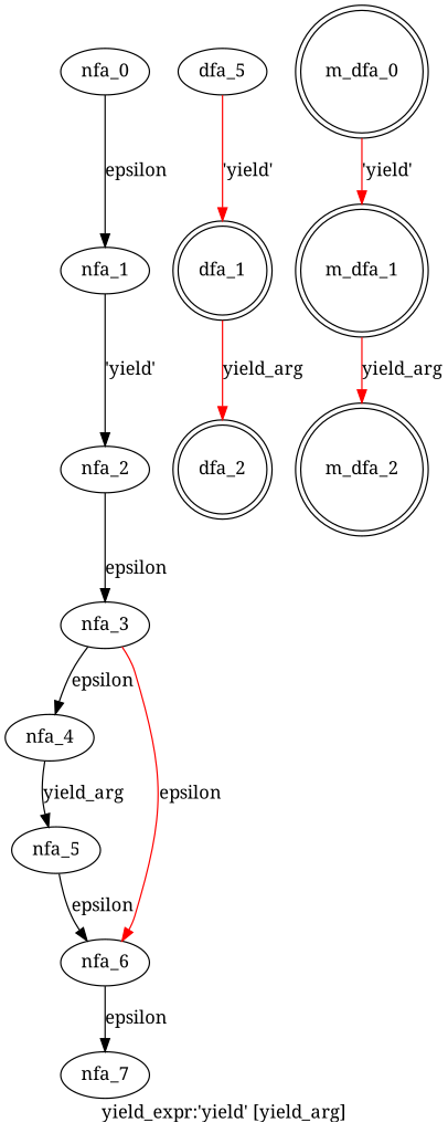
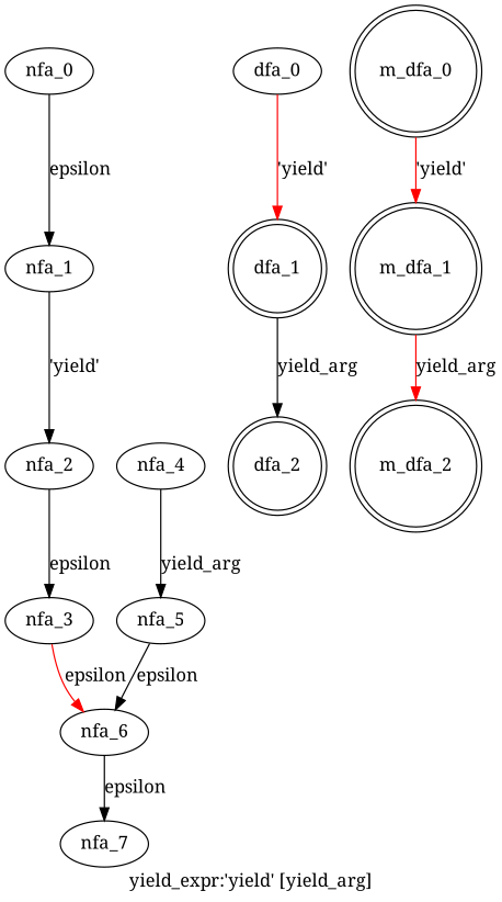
  digraph {
    fontname="Noto Serif"
    label="yield_expr:'yield' [yield_arg]"
    node [fontname="Noto Serif"]
    edge [fontname="Noto Serif"]
    nfa_0
    nfa_1
    nfa_2
    nfa_3
    nfa_4
    nfa_6
    nfa_5
    nfa_7
    dfa_1 [shape=doublecircle]
-   dfa_0 [label=dfa_5]
+   dfa_0
    dfa_2 [shape=doublecircle]
    m_dfa_1 [shape=doublecircle]
    m_dfa_0 [shape=doublecircle]
    m_dfa_2 [shape=doublecircle]
    subgraph sub_1 {
      nfa_0
      nfa_1
      nfa_2
      nfa_3
      nfa_4
      nfa_6
      nfa_5
      nfa_7
    }
    subgraph sub_2 {
      dfa_1
      dfa_0
      dfa_2
    }
    subgraph sub_3 {
      m_dfa_1
      m_dfa_0
      m_dfa_2
    }
    nfa_0 -> nfa_1 [label=epsilon]
    nfa_1 -> nfa_2 [label="'yield'"]
    nfa_2 -> nfa_3 [label=epsilon]
-   nfa_3 -> nfa_4 [label=epsilon]
    nfa_3 -> nfa_6 [color=red label=epsilon]
    nfa_4 -> nfa_5 [label=yield_arg]
    nfa_6 -> nfa_7 [label=epsilon]
    nfa_5 -> nfa_6 [label=epsilon]
-   dfa_1 -> dfa_2 [color=red label=yield_arg]
+   dfa_1 -> dfa_2 [color=black label=yield_arg]
    dfa_0 -> dfa_1 [color=red label="'yield'"]
    m_dfa_1 -> m_dfa_2 [color=red label=yield_arg]
    m_dfa_0 -> m_dfa_1 [color=red label="'yield'"]
  }
